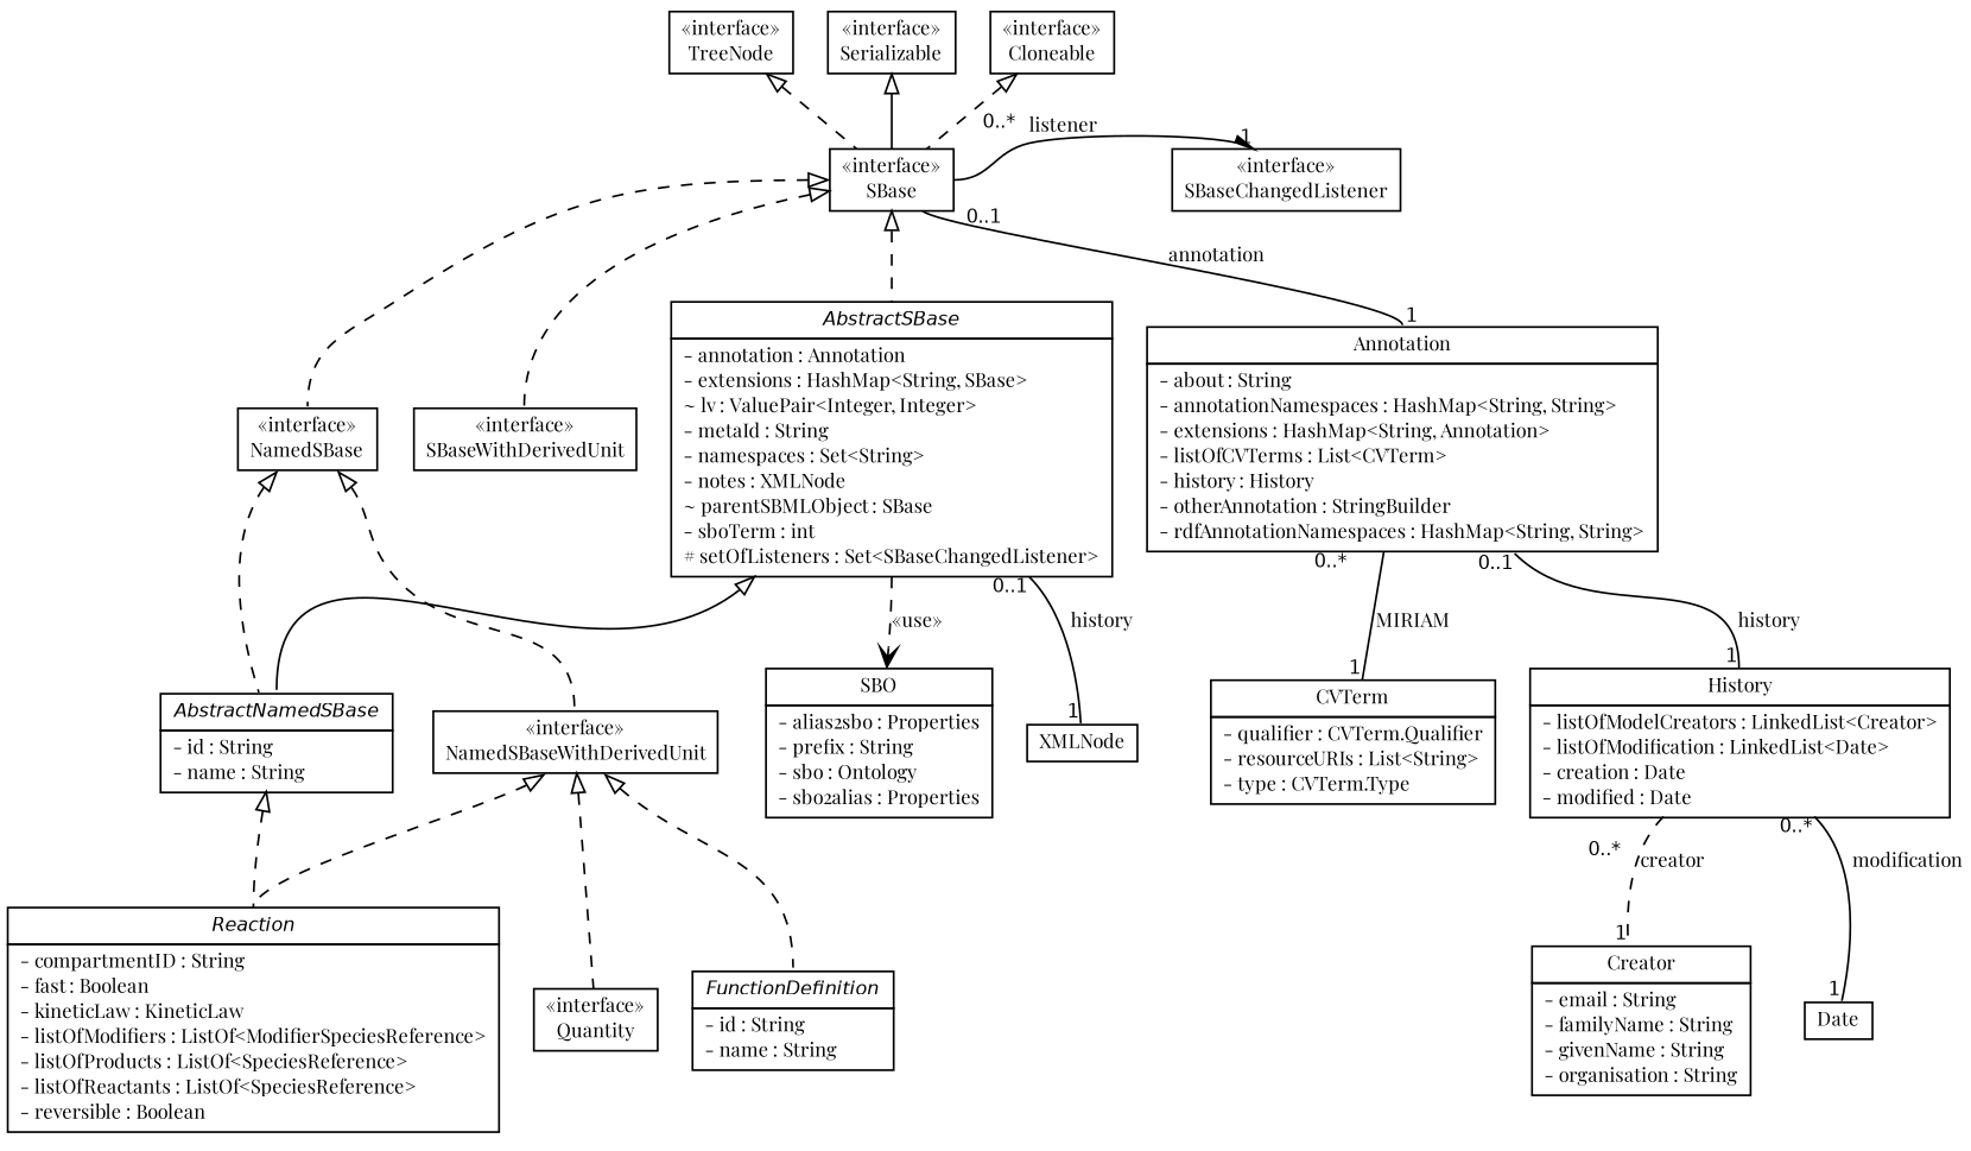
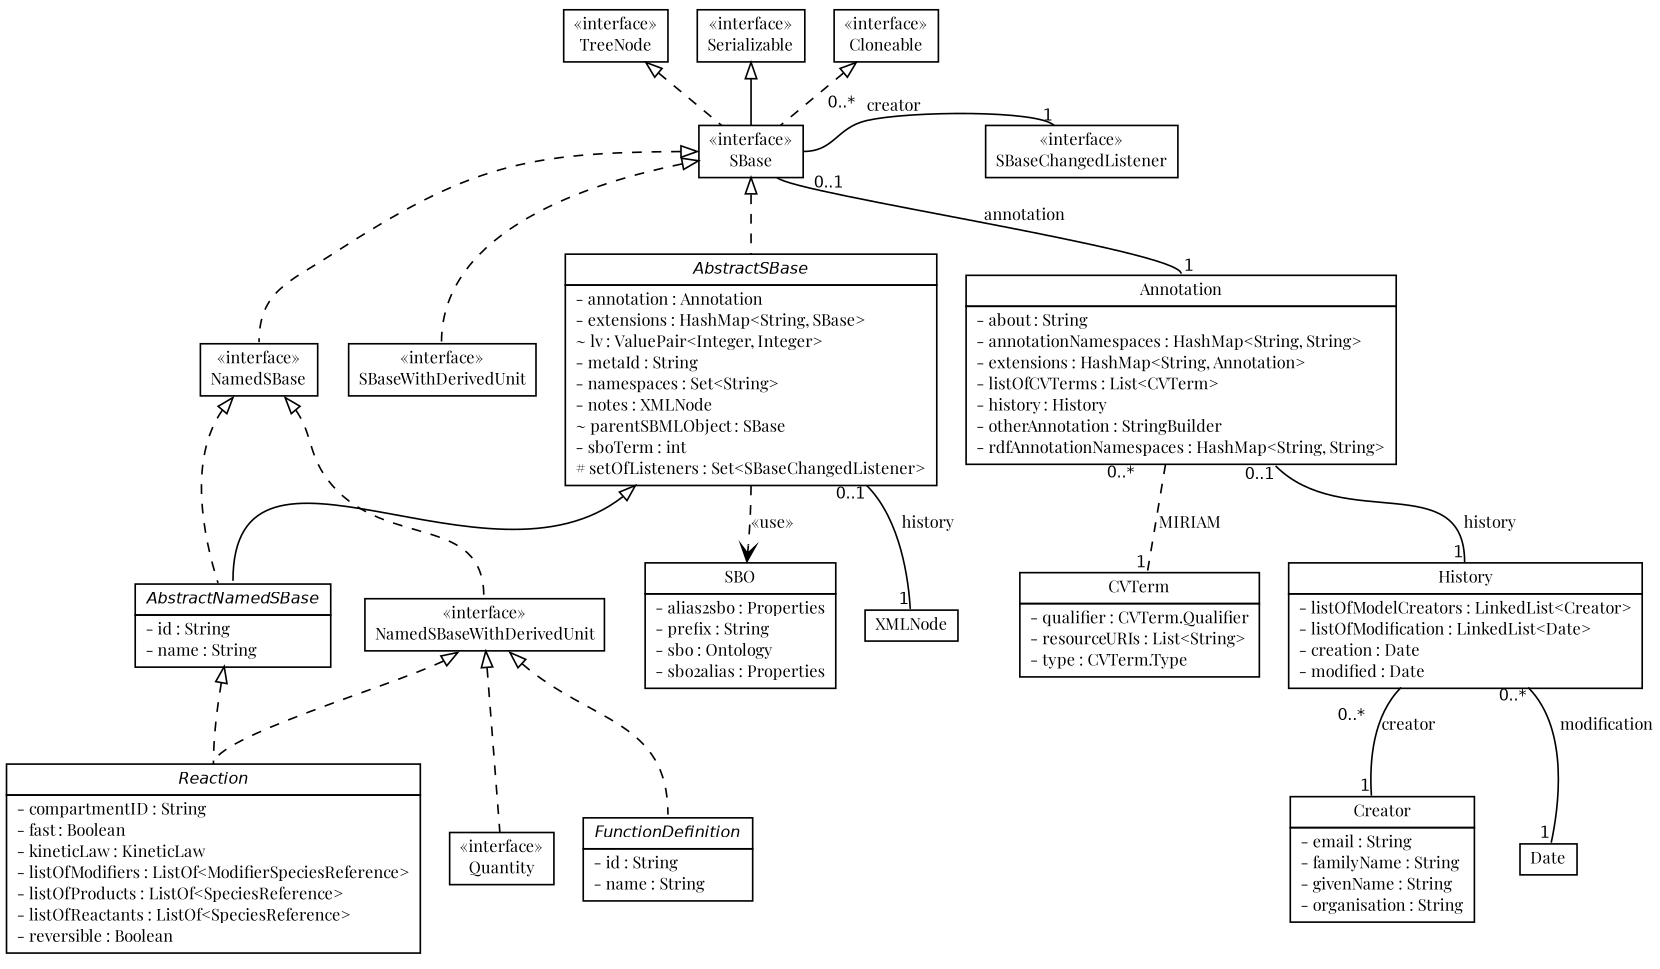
  digraph {
    fontname="Playfair Display"
    nodesep=0.25
    ranksep=0.5
    node [fontcolor=black fontname="Playfair Display" fontsize=10.0 margin=0 shape=plaintext]
    edge [arrowtail=empty dir=back fontname="Playfair Display" fontsize=10 headport=n labelfontname=Helvetica labelfontsize=10 style=dashed tailport=p]
    n1 [height=0.1 label=<<table title="org.sbml.jsbml.NamedSBase" border="0" cellborder="1" cellspacing="0" cellpadding="2" port="p"> 		<tr><td><table border="0" cellspacing="0" cellpadding="1"> <tr><td align="center" balign="center"> &#171;interface&#187; </td></tr> <tr><td align="center" balign="center"> NamedSBase </td></tr> 		</table></td></tr> 		</table>>]
    n2 [height=0.1 label=<<table title="org.sbml.jsbml.AbstractSBase" border="0" cellborder="1" cellspacing="0" cellpadding="2" port="p"> 		<tr><td><table border="0" cellspacing="0" cellpadding="1"> <tr><td align="center" balign="center"><font face="Helvetica-Oblique"> AbstractSBase </font></td></tr> 		</table></td></tr> 		<tr><td><table border="0" cellspacing="0" cellpadding="1"> <tr><td align="left" balign="left"> - annotation : Annotation </td></tr> <tr><td align="left" balign="left"> - extensions : HashMap&lt;String, SBase&gt; </td></tr> <tr><td align="left" balign="left"> ~ lv : ValuePair&lt;Integer, Integer&gt; </td></tr> <tr><td align="left" balign="left"> - metaId : String </td></tr> <tr><td align="left" balign="left"> - namespaces : Set&lt;String&gt; </td></tr> <tr><td align="left" balign="left"> - notes : XMLNode </td></tr> <!--<tr><td align="left" balign="left"> - notesBuffer : StringBuffer </td></tr>--> <tr><td align="left" balign="left"> ~ parentSBMLObject : SBase </td></tr> <tr><td align="left" balign="left"> - sboTerm : int </td></tr> <tr><td align="left" balign="left"> # setOfListeners : Set&lt;SBaseChangedListener&gt; </td></tr> 		</table></td></tr> 		</table>>]
    n3 [height=0.1 label=<<table title="org.sbml.jsbml.SBase" border="0" cellborder="1" cellspacing="0" cellpadding="2" port="p"> 		<tr><td><table border="0" cellspacing="0" cellpadding="1"> <tr><td align="center" balign="center"> &#171;interface&#187; </td></tr> <tr><td align="center" balign="center"> SBase </td></tr> 		</table></td></tr> 		</table>>]
    n4 [height=0.1 label=<<table title="org.sbml.jsbml.SBaseChangedListener" border="0" cellborder="1" cellspacing="0" cellpadding="2" port="p"> 		<tr><td><table border="0" cellspacing="0" cellpadding="1"> <tr><td align="center" balign="center"> &#171;interface&#187; </td></tr> <tr><td align="center" balign="center"> SBaseChangedListener </td></tr> 		</table></td></tr> 		</table>>]
    n5 [label=<<table title="org.sbml.jsbml.AbstractNamedSBase" border="0" cellborder="1" cellspacing="0" cellpadding="2" port="p"> 		<tr><td><table border="0" cellspacing="0" cellpadding="1"> <tr><td align="center" balign="center"><font face="Helvetica-Oblique"> AbstractNamedSBase </font></td></tr> 		</table></td></tr> 		<tr><td><table border="0" cellspacing="0" cellpadding="1"> <tr><td align="left" balign="left"> - id : String </td></tr> <tr><td align="left" balign="left"> - name : String </td></tr> 		</table></td></tr> 		</table>>]
    n6 [height=0.1 label=<<table title="org.sbml.jsbml.NamedSBaseWithDerivedUnit" border="0" cellborder="1" cellspacing="0" cellpadding="2" port="p"> 		<tr><td><table border="0" cellspacing="0" cellpadding="1"> <tr><td align="center" balign="center"> &#171;interface&#187; </td></tr> <tr><td align="center" balign="center"> NamedSBaseWithDerivedUnit </td></tr> 		</table></td></tr> 		</table>> width=0.1]
    n7 [label=<<table title="org.sbml.jsbml.SBO" border="0" cellborder="1" cellspacing="0" cellpadding="2" port="p"> 		<tr><td><table border="0" cellspacing="0" cellpadding="1"> <tr><td align="center" balign="center"> SBO </td></tr> 		</table></td></tr> <tr><td><table border="0" cellspacing="0" cellpadding="1"> <tr><td align="left" balign="left"> - alias2sbo : Properties </td></tr> <tr><td align="left" balign="left"> - prefix : String </td></tr> <tr><td align="left" balign="left"> - sbo : Ontology </td></tr> <tr><td align="left" balign="left"> - sbo2alias : Properties </td></tr> 		</table></td></tr> 		</table>>]
    n8 [label=<<table title="org.sbml.jsbml.xml.XMLNode" border="0" cellborder="1" cellspacing="0" cellpadding="2" port="p"> 		<tr><td><table border="0" cellspacing="0" cellpadding="1"> <tr><td align="center" balign="center"> XMLNode </td></tr> 		</table></td></tr> 		</table>>]
    n9 [height=0.1 label=<<table title="org.sbml.jsbml.Annotation" border="0" cellborder="1" cellspacing="0" cellpadding="2" port="p"> 		<tr><td><table border="0" cellspacing="0" cellpadding="1"> <tr><td align="center" balign="center"> Annotation </td></tr> 		</table></td></tr> <tr><td><table border="0" cellspacing="0" cellpadding="1"> <tr><td align="left" balign="left"> - about : String </td></tr> <tr><td align="left" balign="left"> - annotationNamespaces : HashMap&lt;String, String&gt; </td></tr> <tr><td align="left" balign="left"> - extensions : HashMap&lt;String, Annotation&gt; </td></tr> <tr><td align="left" balign="left"> - listOfCVTerms : List&lt;CVTerm&gt; </td></tr> <tr><td align="left" balign="left"> - history : History </td></tr> <tr><td align="left" balign="left"> - otherAnnotation : StringBuilder </td></tr> <tr><td align="left" balign="left"> - rdfAnnotationNamespaces : HashMap&lt;String, String&gt; </td></tr> 		</table></td></tr> 		</table>>]
    n10 [height=0.1 label=<<table title="org.sbml.jsbml.SBaseWithDerivedUnit" border="0" cellborder="1" cellspacing="0" cellpadding="2" port="p"> 		<tr><td><table border="0" cellspacing="0" cellpadding="1"> <tr><td align="center" balign="center"> &#171;interface&#187; </td></tr> <tr><td align="center" balign="center"> SBaseWithDerivedUnit </td></tr> 		</table></td></tr> 		</table>> width=0.1]
    n11 [label=<<table title="org.sbml.jsbml.CVTerm" border="0" cellborder="1" cellspacing="0" cellpadding="2" port="p"> 		<tr><td><table border="0" cellspacing="0" cellpadding="1"> <tr><td align="center" balign="center"> CVTerm </td></tr> 		</table></td></tr> 		<tr><td><table border="0" cellspacing="0" cellpadding="1"> <tr><td align="left" balign="left"> - qualifier : CVTerm.Qualifier </td></tr> <tr><td align="left" balign="left"> - resourceURIs : List&lt;String&gt; </td></tr> <tr><td align="left" balign="left"> - type : CVTerm.Type </td></tr> 		</table></td></tr> 		</table>>]
    n12 [height=0.1 label=<<table title="org.sbml.jsbml.History" border="0" cellborder="1" cellspacing="0" cellpadding="2" port="p"> 		<tr><td><table border="0" cellspacing="0" cellpadding="1"> <tr><td align="center" balign="center"> History </td></tr> 		</table></td></tr> 		<tr><td><table border="0" cellspacing="0" cellpadding="1"> <tr><td align="left" balign="left"> - listOfModelCreators : LinkedList&lt;Creator&gt; </td></tr> <tr><td align="left" balign="left"> - listOfModification : LinkedList&lt;Date&gt; </td></tr> <tr><td align="left" balign="left"> - creation : Date </td></tr> <tr><td align="left" balign="left"> - modified : Date </td></tr> 		</table></td></tr> 		</table>>]
    n13 [height=0.1 label=<<table title="org.sbml.jsbml.Reaction" border="0" cellborder="1" cellspacing="0" cellpadding="2" port="p"> 		<tr><td><table border="0" cellspacing="0" cellpadding="1"> <tr><td align="center" balign="center"><font face="Helvetica-Oblique"> Reaction </font></td></tr> 		</table></td></tr> 		<tr><td><table border="0" cellspacing="0" cellpadding="1"> <tr><td align="left" balign="left"> - compartmentID : String </td></tr> <tr><td align="left" balign="left"> - fast : Boolean </td></tr> <!--<tr><td align="left" balign="left"> - isSetFast : boolean </td></tr>--> <tr><td align="left" balign="left"> - kineticLaw : KineticLaw </td></tr> <tr><td align="left" balign="left"> - listOfModifiers : ListOf&lt;ModifierSpeciesReference&gt; </td></tr> <tr><td align="left" balign="left"> - listOfProducts : ListOf&lt;SpeciesReference&gt; </td></tr> <tr><td align="left" balign="left"> - listOfReactants : ListOf&lt;SpeciesReference&gt; </td></tr> <tr><td align="left" balign="left"> - reversible : Boolean </td></tr> <!--<tr><td align="left" balign="left"> - isSetReversible : boolean </td></tr>--> 		</table></td></tr> 		</table>>]
    n14 [height=0.1 label=<<table title="org.sbml.jsbml.Quantity" border="0" cellborder="1" cellspacing="0" cellpadding="2" port="p"> 		<tr><td><table border="0" cellspacing="0" cellpadding="1"> <tr><td align="center" balign="center"> &#171;interface&#187; </td></tr> <tr><td align="center" balign="center"> Quantity </td></tr> 		</table></td></tr> 		</table>> width=0.1]
    n15 [height=0.1 label=<<table title="org.sbml.jsbml.FunctionDefinition" border="0" cellborder="1" cellspacing="0" cellpadding="2" port="p"> 		<tr><td><table border="0" cellspacing="0" cellpadding="1"> <tr><td align="center" balign="center"><font face="Helvetica-Oblique"> FunctionDefinition </font></td></tr> 		</table></td></tr> 		<tr><td><table border="0" cellspacing="0" cellpadding="1"> <tr><td align="left" balign="left"> - id : String </td></tr> <tr><td align="left" balign="left"> - name : String </td></tr> 		</table></td></tr> 		</table>>]
    n16 [label=<<table title="org.sbml.jsbml.Creator" border="0" cellborder="1" cellspacing="0" cellpadding="2" port="p"> 		<tr><td><table border="0" cellspacing="0" cellpadding="1"> <tr><td align="center" balign="center"> Creator </td></tr> 		</table></td></tr> 		<tr><td><table border="0" cellspacing="0" cellpadding="1"> <tr><td align="left" balign="left"> - email : String </td></tr> <tr><td align="left" balign="left"> - familyName : String </td></tr> <tr><td align="left" balign="left"> - givenName : String </td></tr> <tr><td align="left" balign="left"> - organisation : String </td></tr> 		</table></td></tr> 		</table>>]
    n17 [label=<<table title="java.util.Date" border="0" cellborder="1" cellspacing="0" cellpadding="2" port="p" href="http://java.sun.com/j2se/1.4.2/docs/api/java/util/Date.html"> 		<tr><td><table border="0" cellspacing="0" cellpadding="1"> <tr><td align="center" balign="center"> Date </td></tr> 		</table></td></tr> 		</table>>]
    n18 [label=<<table title="javax.swing.tree.TreeNode" border="0" cellborder="1" cellspacing="0" cellpadding="2" port="p"> 		<tr><td><table border="0" cellspacing="0" cellpadding="1"> <tr><td align="center" balign="center"> &#171;interface&#187; </td></tr> <tr><td align="center" balign="center"> TreeNode </td></tr> 		</table></td></tr> 		</table>>]
    n19 [label=<<table title="java.io.Serializable" border="0" cellborder="1" cellspacing="0" cellpadding="2" port="p"> 		<tr><td><table border="0" cellspacing="0" cellpadding="1"> <tr><td align="center" balign="center"> &#171;interface&#187; </td></tr> <tr><td align="center" balign="center"> Serializable </td></tr> 		</table></td></tr> 		</table>>]
    n20 [label=<<table title="java.lang.Cloneable" border="0" cellborder="1" cellspacing="0" cellpadding="2" port="p"> 		<tr><td><table border="0" cellspacing="0" cellpadding="1"> <tr><td align="center" balign="center"> &#171;interface&#187; </td></tr> <tr><td align="center" balign="center"> Cloneable </td></tr> 		</table></td></tr> 		</table>>]
    subgraph sub_1 {
      rank=same
      n1
      n2
    }
    subgraph sub_2 {
      rank=same
      n3
      n4
    }
    n1 -> n5 [headport=p tailport=sw]
    n1 -> n6 [tailport=se]
    n2 -> n5 [tailport=sw style=""]
    n2 -> n7 [arrowhead=open color=black fontcolor=black fontsize=10.0 headport=p label="&#171;use&#187;" tailport=s arrowtail="" dir=""]
    n2 -> n8 [arrowhead=none arrowtail=diamond color=black fontcolor=black fontsize=10.0 headlabel=1 headport=p label="  history" taillabel="           0..1" tailport=se dir="" style=""]
    n3 -> n1 [tailport=w]
    n3 -> n2 [tailport=s]
-   n3 -> n4 [arrowhead=none arrowtail=ediamond color=black fontcolor=black fontsize=10.0 headlabel="  1" headport=nw label=listener taillabel="     0..*\n\n\n" tailport=e dir="" style=""]
+   n3 -> n4 [arrowhead=none arrowtail=ediamond color=black fontcolor=black fontsize=10.0 headlabel="  1" headport=nw label=creator taillabel="     0..*\n\n\n" tailport=e dir="" style=""]
    n3 -> n9 [arrowhead=none arrowtail=diamond color=black fontcolor=black fontsize=10.0 headlabel="     1" label=annotation labeldistance=0.5 taillabel="                   0..1" tailport=se dir="" style=""]
    n3 -> n10
    n4 -> n9 [style=invis tailport=s arrowtail="" dir=""]
    n5 -> n13
    n6 -> n13 [tailport=sw]
    n6 -> n14 [headport=p]
    n6 -> n15 [tailport=se]
-   n9 -> n11 [arrowhead=none arrowtail=diamond color=black fontcolor=black fontsize=10.0 headlabel=1 headport=p label=" MIRIAM" taillabel="0..*      " dir="" style=""]
+   n9 -> n11 [arrowhead=none arrowtail=diamond color=black fontcolor=black fontsize=10.0 headlabel=1 headport=p label=" MIRIAM" taillabel="0..*      " dir=""]
    n9 -> n12 [arrowhead=none arrowtail=diamond color=black fontcolor=black fontsize=10.0 headlabel=1 label="  history" taillabel="                0..1" tailport=se dir="" style=""]
-   n12 -> n16 [arrowhead=none arrowtail=diamond color=black fontcolor=black fontsize=10.0 headlabel=1 headport=p label=creator taillabel="\n0..*       " tailport=sw dir=""]
+   n12 -> n16 [arrowhead=none arrowtail=diamond color=black fontcolor=black fontsize=10.0 headlabel=1 headport=p label=creator taillabel="\n0..*       " tailport=sw dir="" style=""]
    n12 -> n17 [arrowhead=none arrowtail=diamond color=black fontcolor=black fontsize=10.0 headlabel=1 headport=p label="  modification" taillabel="            0..*" tailport=se dir="" style=""]
    n18 -> n3 [headport=p]
    n19 -> n3 [headport=p style=solid]
    n20 -> n3 [headport=p]
  }
